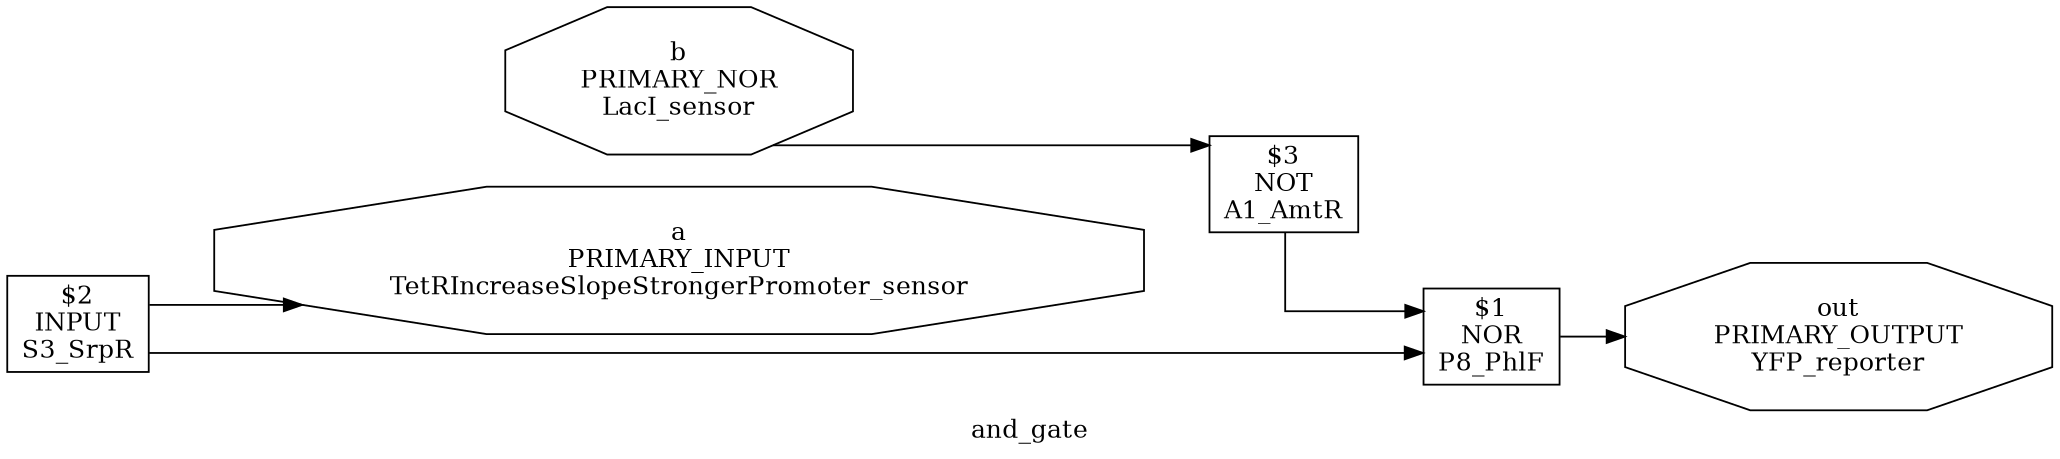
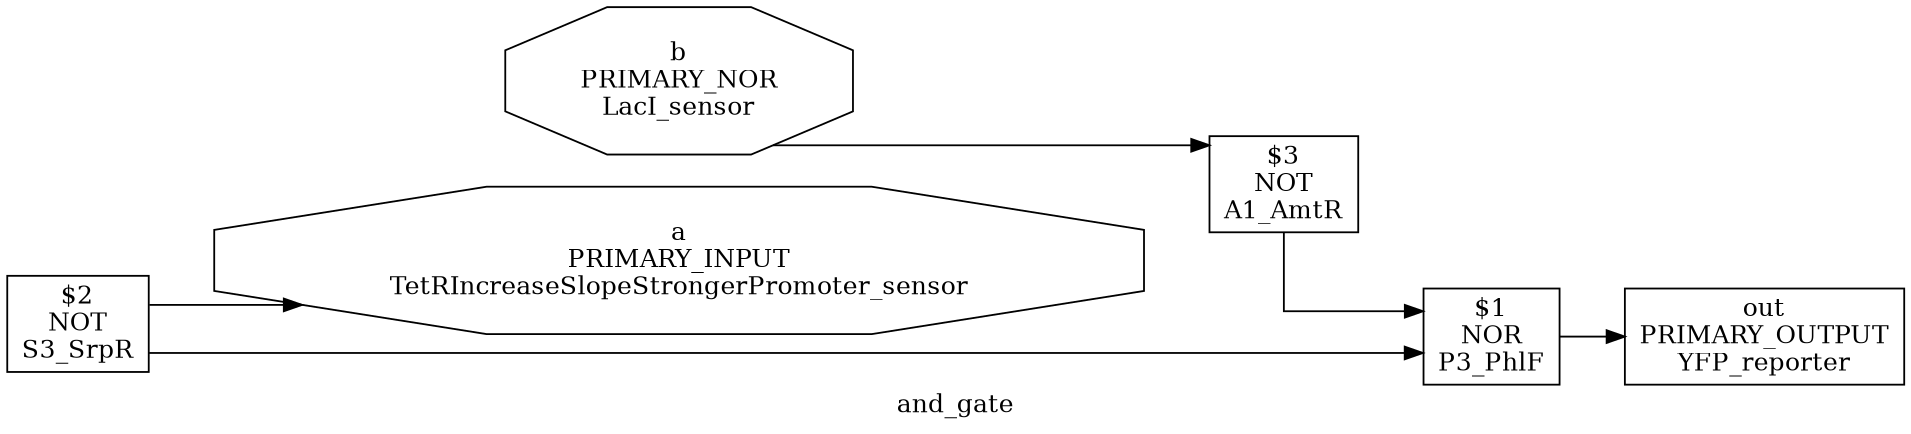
  digraph {
    label=and_gate
    rankdir=LR
    remincross=true
    splines=ortho
    node [shape=octagon]
    n1 [label="b\nPRIMARY_NOR\nLacI_sensor"]
    n2 [label="a\nPRIMARY_INPUT\nTetRIncreaseSlopeStrongerPromoter_sensor"]
-   n3 [label="out\nPRIMARY_OUTPUT\nYFP_reporter"]
+   n3 [label="out\nPRIMARY_OUTPUT\nYFP_reporter" shape=box]
    n4 [label="$3\nNOT\nA1_AmtR" shape=box]
-   n5 [label="$1\nNOR\nP8_PhlF" shape=box]
-   n6 [label="$2\nINPUT\nS3_SrpR" shape=box]
+   n5 [label="$1\nNOR\nP3_PhlF" shape=box]
+   n6 [label="$2\nNOT\nS3_SrpR" shape=box]
    subgraph sub_1 {
      rank=same
      n1
      n2
    }
    subgraph sub_2 {
      rank=same
      n3
    }
    n1 -> n4
    n4 -> n5
    n5 -> n3
    n6 -> n2
    n6 -> n5
  }
